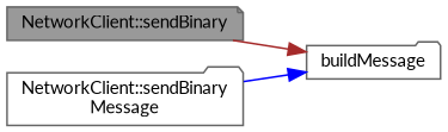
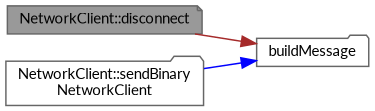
  digraph {
    fontname=Lato
    rankdir=LR
    node [color=grey40 fillcolor=white fontname=Lato fontsize=10 shape=folder style=filled]
    edge [arrowhead=normal fontname=Lato fontsize=10 labelfontname=Helvetica labelfontsize=10 style=solid]
-   n1 [color=gray40 fillcolor=grey60 fontcolor=black height=0.2 label="NetworkClient::sendBinary" shape=note width=0.4]
+   n1 [color=gray40 fillcolor=grey60 fontcolor=black height=0.2 label="NetworkClient::disconnect" shape=note width=0.4]
    n2 [height=0.2 label=buildMessage width=0.4]
-   n3 [height=0.2 label="NetworkClient::sendBinary\lMessage" width=0.4]
+   n3 [height=0.2 label="NetworkClient::sendBinary\lNetworkClient" width=0.4]
    n1 -> n2 [color=brown]
    n3 -> n2 [color=blue]
  }
